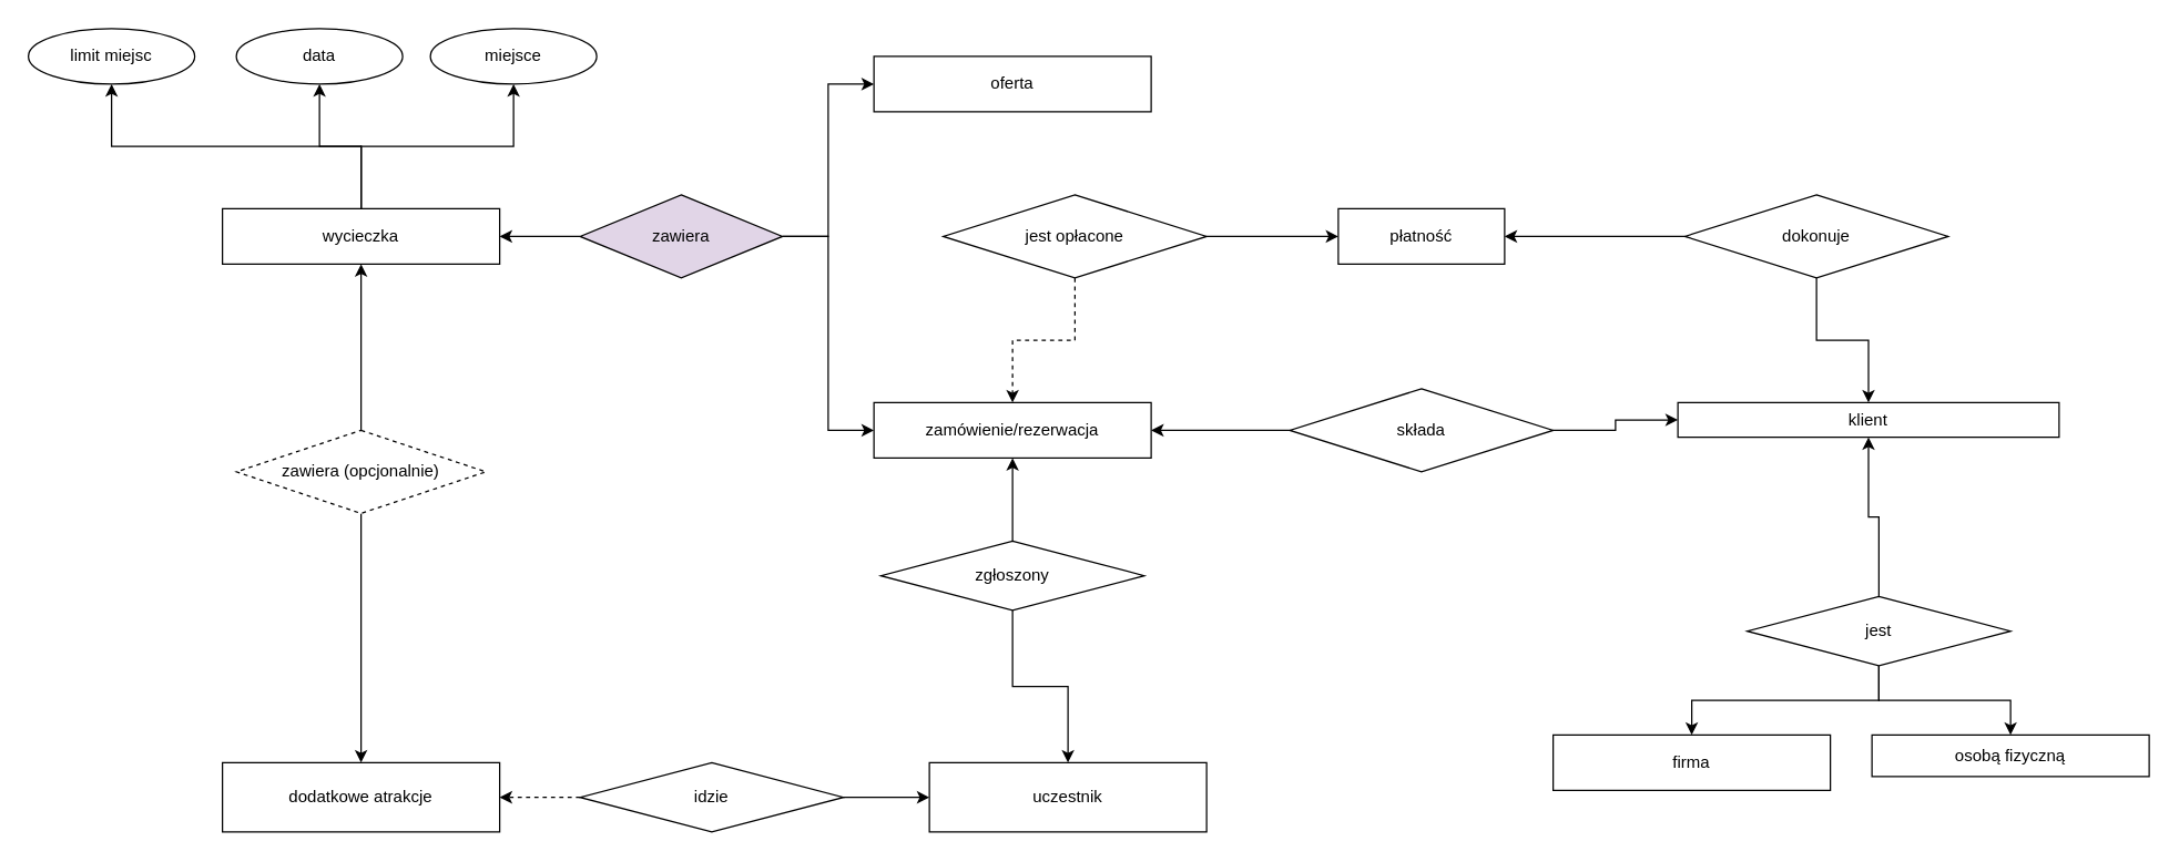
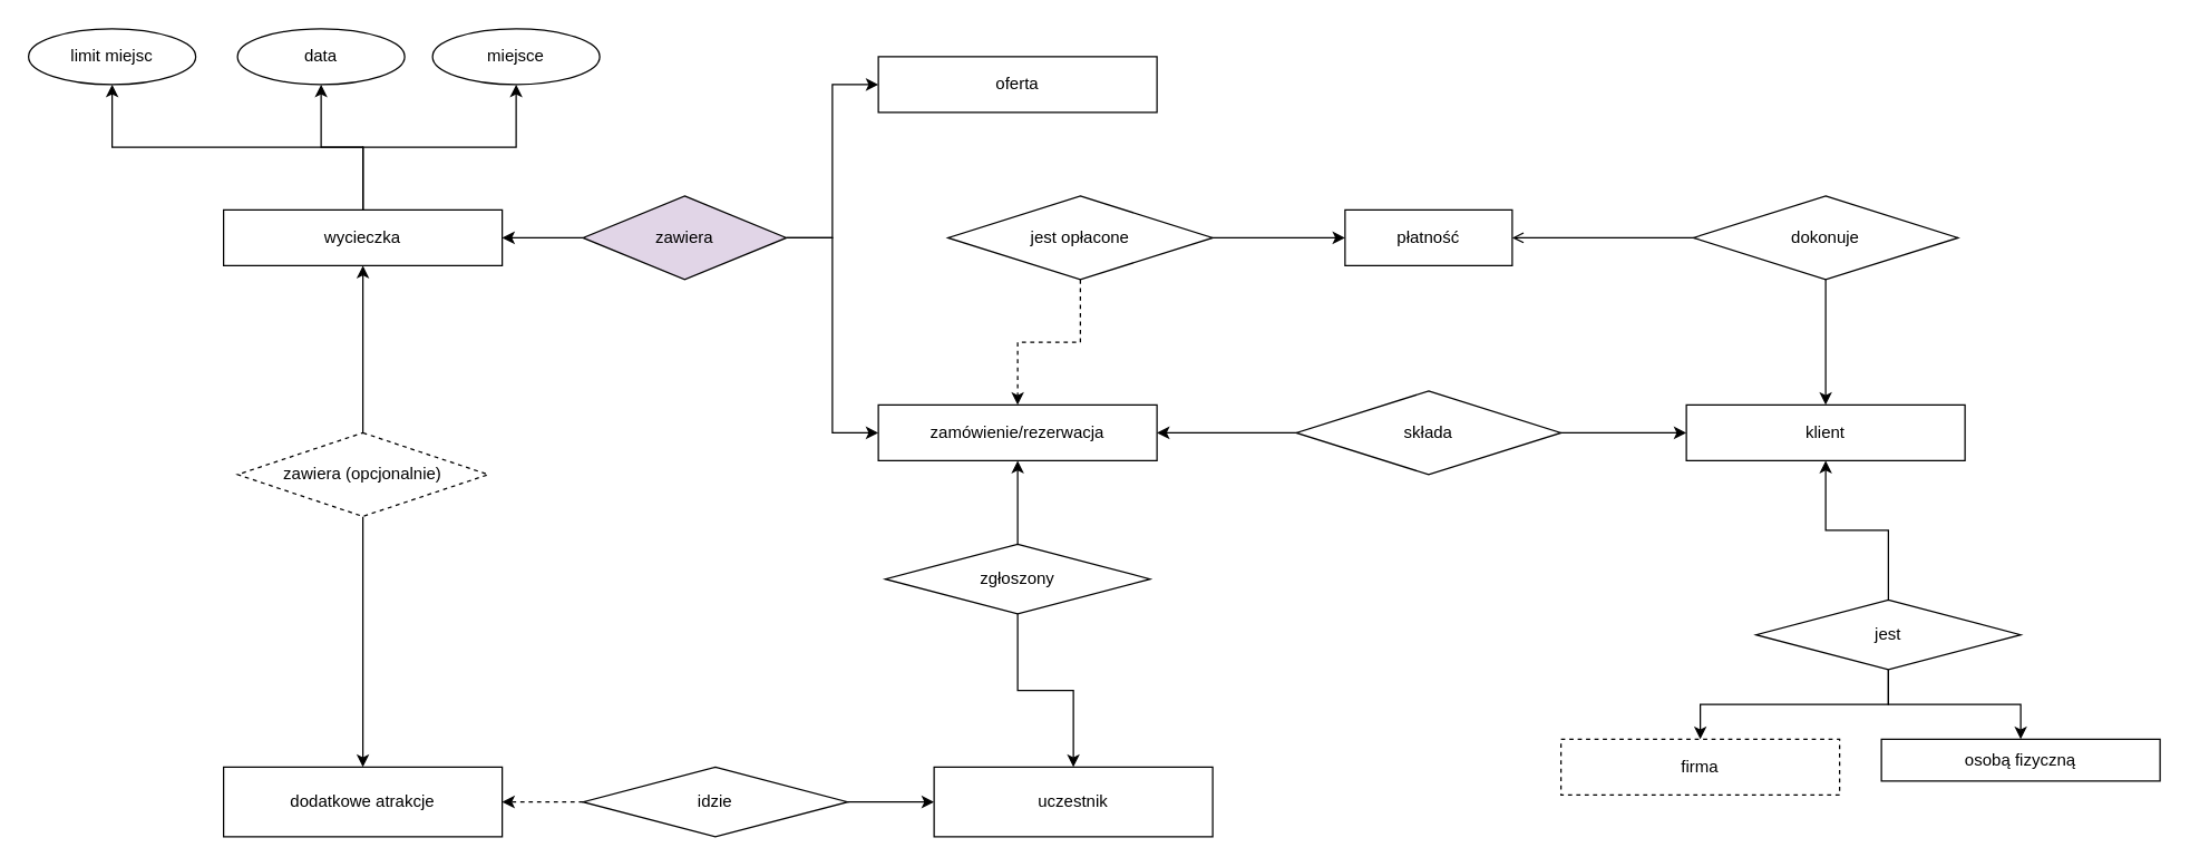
  <mxCell id="0" />
  <mxCell id="1" parent="0" />
  <mxCell id="2" style="edgeStyle=orthogonalEdgeStyle;rounded=0;orthogonalLoop=1;jettySize=auto;html=1;exitX=0.5;exitY=0;exitDx=0;exitDy=0;entryX=0.5;entryY=1;entryDx=0;entryDy=0;" parent="1" source="5" target="16" edge="1"><mxGeometry relative="1" as="geometry" /></mxCell>
  <mxCell id="3" style="edgeStyle=orthogonalEdgeStyle;rounded=0;orthogonalLoop=1;jettySize=auto;html=1;exitX=0.5;exitY=0;exitDx=0;exitDy=0;entryX=0.5;entryY=1;entryDx=0;entryDy=0;" parent="1" source="5" target="17" edge="1"><mxGeometry relative="1" as="geometry" /></mxCell>
  <mxCell id="4" style="edgeStyle=orthogonalEdgeStyle;rounded=0;orthogonalLoop=1;jettySize=auto;html=1;exitX=0.5;exitY=0;exitDx=0;exitDy=0;entryX=0.5;entryY=1;entryDx=0;entryDy=0;" parent="1" source="5" target="18" edge="1"><mxGeometry relative="1" as="geometry" /></mxCell>
  <mxCell id="5" value="wycieczka" style="rounded=0;whiteSpace=wrap;html=1;" parent="1" vertex="1"><mxGeometry x="160" y="150" width="200" height="40" as="geometry" /></mxCell>
  <mxCell id="6" value="oferta" style="rounded=0;whiteSpace=wrap;html=1;" parent="1" vertex="1"><mxGeometry x="630" y="40" width="200" height="40" as="geometry" /></mxCell>
  <mxCell id="7" value="zamówienie/rezerwacja" style="rounded=0;whiteSpace=wrap;html=1;" parent="1" vertex="1"><mxGeometry x="630" y="290" width="200" height="40" as="geometry" /></mxCell>
  <mxCell id="8" style="edgeStyle=orthogonalEdgeStyle;rounded=0;orthogonalLoop=1;jettySize=auto;html=1;entryX=1;entryY=0.5;entryDx=0;entryDy=0;" parent="1" source="11" target="5" edge="1"><mxGeometry relative="1" as="geometry" /></mxCell>
  <mxCell id="9" style="edgeStyle=orthogonalEdgeStyle;rounded=0;orthogonalLoop=1;jettySize=auto;html=1;exitX=1;exitY=0.5;exitDx=0;exitDy=0;entryX=0;entryY=0.5;entryDx=0;entryDy=0;" parent="1" source="11" target="6" edge="1"><mxGeometry relative="1" as="geometry" /></mxCell>
  <mxCell id="10" style="edgeStyle=orthogonalEdgeStyle;rounded=0;orthogonalLoop=1;jettySize=auto;html=1;exitX=1;exitY=0.5;exitDx=0;exitDy=0;entryX=0;entryY=0.5;entryDx=0;entryDy=0;" parent="1" source="11" target="7" edge="1"><mxGeometry relative="1" as="geometry" /></mxCell>
  <mxCell id="11" value="zawiera" style="rhombus;whiteSpace=wrap;html=1;fillColor=#e1d5e7;" parent="1" vertex="1"><mxGeometry x="418" y="140" width="146" height="60" as="geometry" /></mxCell>
  <mxCell id="12" style="edgeStyle=orthogonalEdgeStyle;rounded=0;orthogonalLoop=1;jettySize=auto;html=1;entryX=0.5;entryY=1;entryDx=0;entryDy=0;" parent="1" source="14" target="5" edge="1"><mxGeometry relative="1" as="geometry" /></mxCell>
  <mxCell id="13" style="edgeStyle=orthogonalEdgeStyle;rounded=0;orthogonalLoop=1;jettySize=auto;html=1;exitX=0.5;exitY=1;exitDx=0;exitDy=0;entryX=0.5;entryY=0;entryDx=0;entryDy=0;" parent="1" source="14" target="15" edge="1"><mxGeometry relative="1" as="geometry" /></mxCell>
  <mxCell id="14" value="zawiera (opcjonalnie)" style="rhombus;whiteSpace=wrap;html=1;dashed=1;" parent="1" vertex="1"><mxGeometry x="170" y="310" width="180" height="60" as="geometry" /></mxCell>
  <mxCell id="15" value="dodatkowe atrakcje" style="rounded=0;whiteSpace=wrap;html=1;" parent="1" vertex="1"><mxGeometry x="160" y="550" width="200" height="50" as="geometry" /></mxCell>
  <mxCell id="16" value="miejsce" style="ellipse;whiteSpace=wrap;html=1;" parent="1" vertex="1"><mxGeometry x="310" y="20" width="120" height="40" as="geometry" /></mxCell>
  <mxCell id="17" value="data" style="ellipse;whiteSpace=wrap;html=1;" parent="1" vertex="1"><mxGeometry x="170" y="20" width="120" height="40" as="geometry" /></mxCell>
  <mxCell id="18" value="limit miejsc" style="ellipse;whiteSpace=wrap;html=1;" parent="1" vertex="1"><mxGeometry x="20" y="20" width="120" height="40" as="geometry" /></mxCell>
  <mxCell id="19" style="edgeStyle=orthogonalEdgeStyle;rounded=0;orthogonalLoop=1;jettySize=auto;html=1;exitX=0;exitY=0.5;exitDx=0;exitDy=0;" parent="1" source="21" target="7" edge="1"><mxGeometry relative="1" as="geometry" /></mxCell>
  <mxCell id="20" style="edgeStyle=orthogonalEdgeStyle;rounded=0;orthogonalLoop=1;jettySize=auto;html=1;exitX=1;exitY=0.5;exitDx=0;exitDy=0;entryX=0;entryY=0.5;entryDx=0;entryDy=0;" parent="1" source="21" target="22" edge="1"><mxGeometry relative="1" as="geometry" /></mxCell>
  <mxCell id="21" value="składa" style="rhombus;whiteSpace=wrap;html=1;" parent="1" vertex="1"><mxGeometry x="930" y="280" width="190" height="60" as="geometry" /></mxCell>
- <mxCell id="22" value="klient" style="rounded=0;whiteSpace=wrap;html=1;" parent="1" vertex="1"><mxGeometry x="1210" y="290" width="275" height="25" as="geometry" /></mxCell>
+ <mxCell id="22" value="klient" style="rounded=0;whiteSpace=wrap;html=1;" parent="1" vertex="1"><mxGeometry x="1210" y="290" width="200" height="40" as="geometry" /></mxCell>
  <mxCell id="23" style="edgeStyle=orthogonalEdgeStyle;rounded=0;orthogonalLoop=1;jettySize=auto;html=1;entryX=0.5;entryY=1;entryDx=0;entryDy=0;" parent="1" source="25" target="7" edge="1"><mxGeometry relative="1" as="geometry" /></mxCell>
  <mxCell id="24" style="edgeStyle=orthogonalEdgeStyle;rounded=0;orthogonalLoop=1;jettySize=auto;html=1;exitX=0.5;exitY=1;exitDx=0;exitDy=0;entryX=0.5;entryY=0;entryDx=0;entryDy=0;" parent="1" source="25" target="26" edge="1"><mxGeometry relative="1" as="geometry" /></mxCell>
  <mxCell id="25" value="zgłoszony" style="rhombus;whiteSpace=wrap;html=1;" parent="1" vertex="1"><mxGeometry x="635" y="390" width="190" height="50" as="geometry" /></mxCell>
  <mxCell id="26" value="uczestnik" style="rounded=0;whiteSpace=wrap;html=1;" parent="1" vertex="1"><mxGeometry x="670" y="550" width="200" height="50" as="geometry" /></mxCell>
  <mxCell id="27" style="edgeStyle=orthogonalEdgeStyle;rounded=0;orthogonalLoop=1;jettySize=auto;html=1;entryX=0;entryY=0.5;entryDx=0;entryDy=0;" parent="1" source="29" target="26" edge="1"><mxGeometry relative="1" as="geometry" /></mxCell>
  <mxCell id="28" style="edgeStyle=orthogonalEdgeStyle;rounded=0;orthogonalLoop=1;jettySize=auto;html=1;exitX=0;exitY=0.5;exitDx=0;exitDy=0;entryX=1;entryY=0.5;entryDx=0;entryDy=0;dashed=1;" parent="1" source="29" target="15" edge="1"><mxGeometry relative="1" as="geometry" /></mxCell>
  <mxCell id="29" value="idzie" style="rhombus;whiteSpace=wrap;html=1;" parent="1" vertex="1"><mxGeometry x="418" y="550" width="190" height="50" as="geometry" /></mxCell>
  <mxCell id="30" style="edgeStyle=orthogonalEdgeStyle;rounded=0;orthogonalLoop=1;jettySize=auto;html=1;exitX=0.5;exitY=0;exitDx=0;exitDy=0;entryX=0.5;entryY=1;entryDx=0;entryDy=0;" parent="1" source="33" target="22" edge="1"><mxGeometry relative="1" as="geometry" /></mxCell>
  <mxCell id="31" style="edgeStyle=orthogonalEdgeStyle;rounded=0;orthogonalLoop=1;jettySize=auto;html=1;exitX=0.5;exitY=1;exitDx=0;exitDy=0;entryX=0.5;entryY=0;entryDx=0;entryDy=0;" parent="1" source="33" target="34" edge="1"><mxGeometry relative="1" as="geometry" /></mxCell>
  <mxCell id="32" style="edgeStyle=orthogonalEdgeStyle;rounded=0;orthogonalLoop=1;jettySize=auto;html=1;exitX=0.5;exitY=1;exitDx=0;exitDy=0;entryX=0.5;entryY=0;entryDx=0;entryDy=0;" parent="1" source="33" target="35" edge="1"><mxGeometry relative="1" as="geometry" /></mxCell>
  <mxCell id="33" value="jest" style="rhombus;whiteSpace=wrap;html=1;" parent="1" vertex="1"><mxGeometry x="1260" y="430" width="190" height="50" as="geometry" /></mxCell>
- <mxCell id="34" value="firma" style="rounded=0;whiteSpace=wrap;html=1;" parent="1" vertex="1"><mxGeometry x="1120" y="530" width="200" height="40" as="geometry" /></mxCell>
+ <mxCell id="34" value="firma" style="rounded=0;whiteSpace=wrap;html=1;dashed=1;" parent="1" vertex="1"><mxGeometry x="1120" y="530" width="200" height="40" as="geometry" /></mxCell>
  <mxCell id="35" value="osobą fizyczną" style="rounded=0;whiteSpace=wrap;html=1;" parent="1" vertex="1"><mxGeometry x="1350" y="530" width="200" height="30" as="geometry" /></mxCell>
  <mxCell id="36" value="płatność" style="rounded=0;whiteSpace=wrap;html=1;" parent="1" vertex="1"><mxGeometry x="965" y="150" width="120" height="40" as="geometry" /></mxCell>
  <mxCell id="37" style="edgeStyle=orthogonalEdgeStyle;rounded=0;orthogonalLoop=1;jettySize=auto;html=1;exitX=0.5;exitY=1;exitDx=0;exitDy=0;entryX=0.5;entryY=0;entryDx=0;entryDy=0;" parent="1" source="39" target="22" edge="1"><mxGeometry relative="1" as="geometry" /></mxCell>
- <mxCell id="38" style="edgeStyle=orthogonalEdgeStyle;rounded=0;orthogonalLoop=1;jettySize=auto;html=1;exitX=0;exitY=0.5;exitDx=0;exitDy=0;entryX=1;entryY=0.5;entryDx=0;entryDy=0;" parent="1" source="39" target="36" edge="1"><mxGeometry relative="1" as="geometry" /></mxCell>
+ <mxCell id="38" style="edgeStyle=orthogonalEdgeStyle;rounded=0;orthogonalLoop=1;jettySize=auto;html=1;exitX=0;exitY=0.5;exitDx=0;exitDy=0;entryX=1;entryY=0.5;entryDx=0;entryDy=0;endArrow=open;" parent="1" source="39" target="36" edge="1"><mxGeometry relative="1" as="geometry" /></mxCell>
  <mxCell id="39" value="dokonuje" style="rhombus;whiteSpace=wrap;html=1;" parent="1" vertex="1"><mxGeometry x="1215" y="140" width="190" height="60" as="geometry" /></mxCell>
  <mxCell id="40" style="edgeStyle=orthogonalEdgeStyle;rounded=0;orthogonalLoop=1;jettySize=auto;html=1;exitX=1;exitY=0.5;exitDx=0;exitDy=0;entryX=0;entryY=0.5;entryDx=0;entryDy=0;" parent="1" source="42" target="36" edge="1"><mxGeometry relative="1" as="geometry" /></mxCell>
  <mxCell id="41" style="edgeStyle=orthogonalEdgeStyle;rounded=0;orthogonalLoop=1;jettySize=auto;html=1;exitX=0.5;exitY=1;exitDx=0;exitDy=0;entryX=0.5;entryY=0;entryDx=0;entryDy=0;dashed=1;" parent="1" source="42" target="7" edge="1"><mxGeometry relative="1" as="geometry" /></mxCell>
  <mxCell id="42" value="jest opłacone" style="rhombus;whiteSpace=wrap;html=1;" parent="1" vertex="1"><mxGeometry x="680" y="140" width="190" height="60" as="geometry" /></mxCell>
